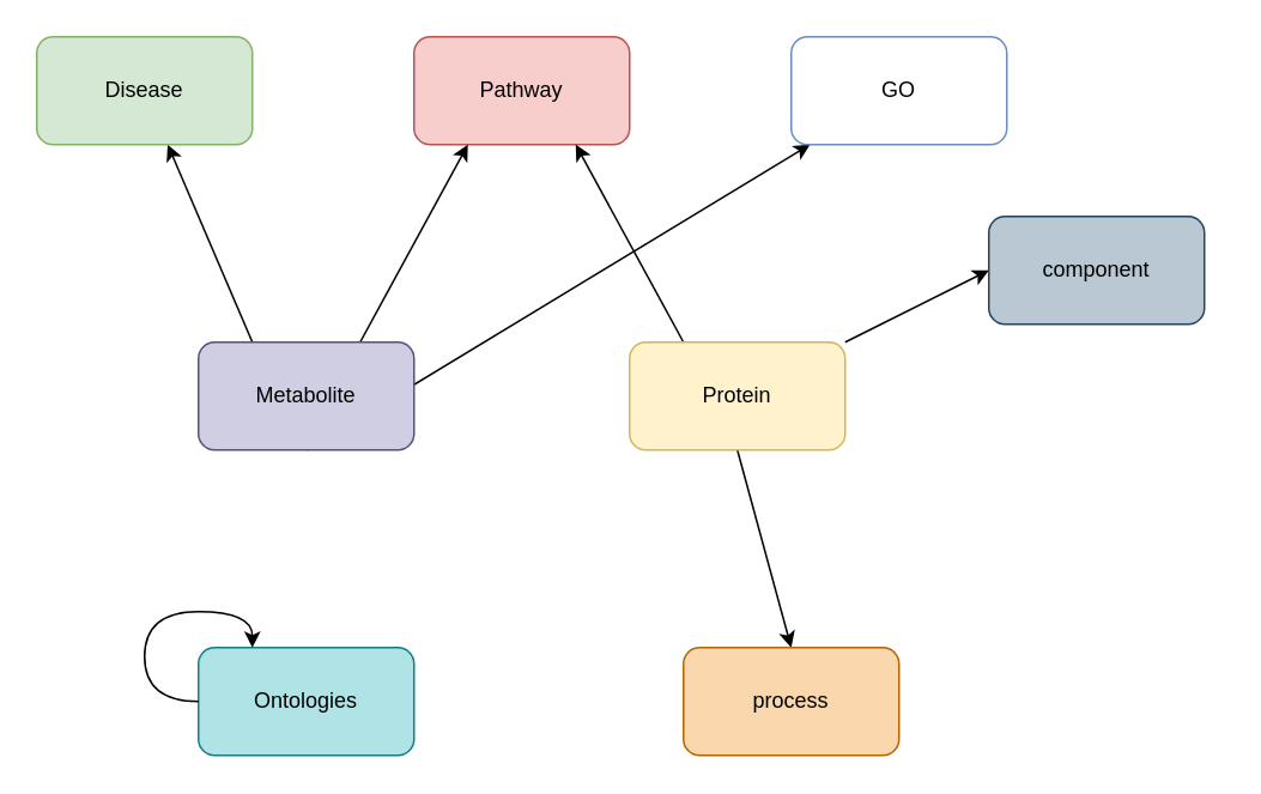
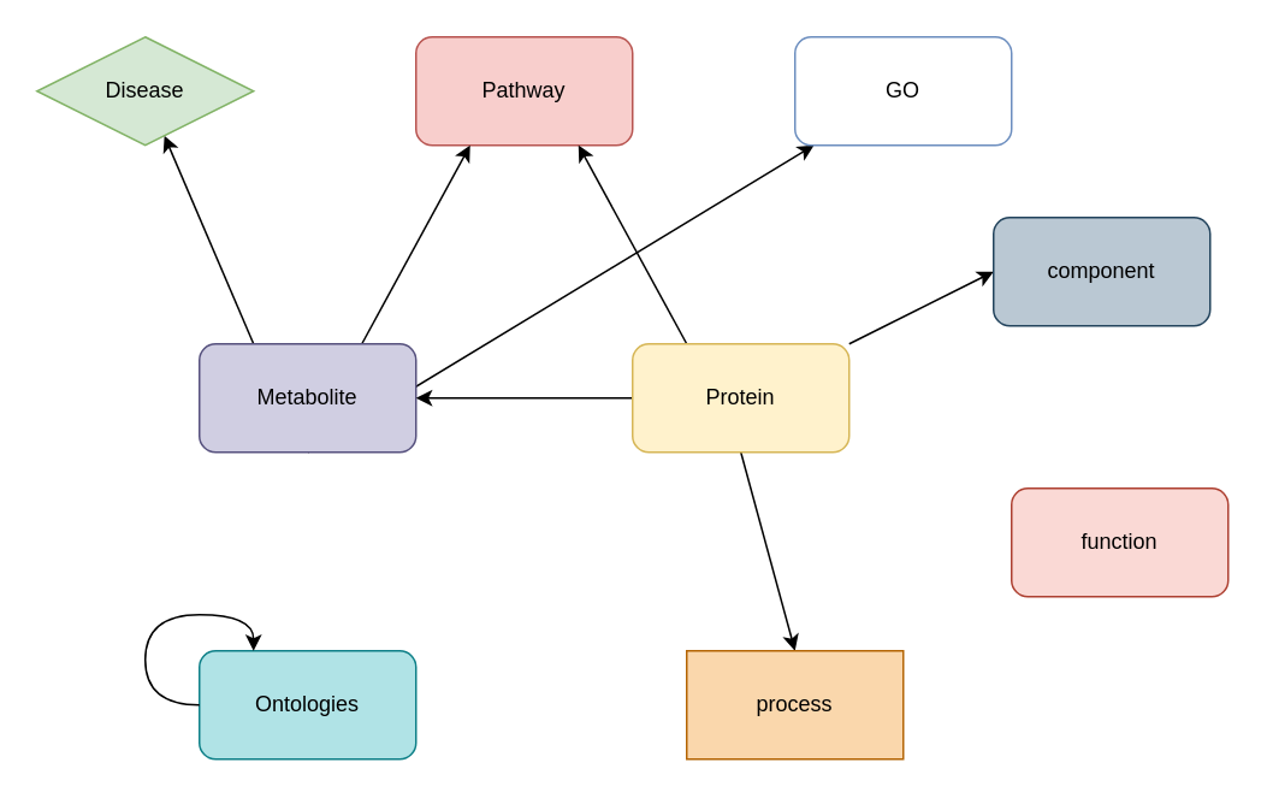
  <mxCell id="0" />
  <mxCell id="1" parent="0" />
  <mxCell id="2" value="Pathway" style="rounded=1;whiteSpace=wrap;html=1;fillColor=#f8cecc;strokeColor=#b85450;" vertex="1" parent="1"><mxGeometry x="230" y="20" width="120" height="60" as="geometry" /></mxCell>
  <mxCell id="3" style="rounded=0;orthogonalLoop=1;jettySize=auto;html=1;exitX=0.25;exitY=0;exitDx=0;exitDy=0;" edge="1" parent="1" source="6" target="12"><mxGeometry relative="1" as="geometry" /></mxCell>
  <mxCell id="4" style="edgeStyle=none;rounded=0;orthogonalLoop=1;jettySize=auto;html=1;exitX=0.75;exitY=0;exitDx=0;exitDy=0;entryX=0.25;entryY=1;entryDx=0;entryDy=0;" edge="1" parent="1" source="6" target="2"><mxGeometry relative="1" as="geometry" /></mxCell>
  <mxCell id="5" style="edgeStyle=none;rounded=0;orthogonalLoop=1;jettySize=auto;html=1;exitX=0.5;exitY=1;exitDx=0;exitDy=0;" edge="1" parent="1" source="6" target="14"><mxGeometry relative="1" as="geometry" /></mxCell>
  <mxCell id="6" value="Metabolite" style="rounded=1;whiteSpace=wrap;html=1;fillColor=#d0cee2;strokeColor=#56517e;" vertex="1" parent="1"><mxGeometry x="110" y="190" width="120" height="60" as="geometry" /></mxCell>
  <mxCell id="7" style="edgeStyle=none;rounded=0;orthogonalLoop=1;jettySize=auto;html=1;exitX=0.25;exitY=0;exitDx=0;exitDy=0;entryX=0.75;entryY=1;entryDx=0;entryDy=0;" edge="1" parent="1" source="11" target="2"><mxGeometry relative="1" as="geometry" /></mxCell>
+ <mxCell id="8" style="edgeStyle=none;rounded=0;orthogonalLoop=1;jettySize=auto;html=1;exitX=0;exitY=0.5;exitDx=0;exitDy=0;entryX=1;entryY=0.5;entryDx=0;entryDy=0;" edge="1" parent="1" source="11" target="6"><mxGeometry relative="1" as="geometry" /></mxCell>
  <mxCell id="9" style="edgeStyle=none;rounded=0;orthogonalLoop=1;jettySize=auto;html=1;exitX=1;exitY=0;exitDx=0;exitDy=0;entryX=0;entryY=0.5;entryDx=0;entryDy=0;" edge="1" parent="1" source="11" target="17"><mxGeometry relative="1" as="geometry" /></mxCell>
  <mxCell id="10" style="edgeStyle=none;rounded=0;orthogonalLoop=1;jettySize=auto;html=1;exitX=0.5;exitY=1;exitDx=0;exitDy=0;entryX=0.5;entryY=0;entryDx=0;entryDy=0;" edge="1" parent="1" source="11" target="15"><mxGeometry relative="1" as="geometry" /></mxCell>
  <mxCell id="11" value="Protein" style="rounded=1;whiteSpace=wrap;html=1;fillColor=#fff2cc;strokeColor=#d6b656;" vertex="1" parent="1"><mxGeometry x="350" y="190" width="120" height="60" as="geometry" /></mxCell>
- <mxCell id="12" value="Disease" style="rounded=1;whiteSpace=wrap;html=1;fillColor=#d5e8d4;strokeColor=#82b366;" vertex="1" parent="1"><mxGeometry x="20" y="20" width="120" height="60" as="geometry" /></mxCell>
+ <mxCell id="12" value="Disease" style="rhombus;whiteSpace=wrap;html=1;fillColor=#d5e8d4;strokeColor=#82b366;" vertex="1" parent="1"><mxGeometry x="20" y="20" width="120" height="60" as="geometry" /></mxCell>
  <mxCell id="13" value="Ontologies" style="rounded=1;whiteSpace=wrap;html=1;fillColor=#b0e3e6;strokeColor=#0e8088;" vertex="1" parent="1"><mxGeometry x="110" y="360" width="120" height="60" as="geometry" /></mxCell>
  <mxCell id="14" value="GO" style="rounded=1;whiteSpace=wrap;html=1;fillColor=#ffffff;strokeColor=#6c8ebf;" vertex="1" parent="1"><mxGeometry x="440" y="20" width="120" height="60" as="geometry" /></mxCell>
- <mxCell id="15" value="process" style="rounded=1;whiteSpace=wrap;html=1;fillColor=#fad7ac;strokeColor=#b46504;" vertex="1" parent="1"><mxGeometry x="380" y="360" width="120" height="60" as="geometry" /></mxCell>
+ <mxCell id="15" value="process" style="whiteSpace=wrap;html=1;fillColor=#fad7ac;strokeColor=#b46504;rounded=0;" vertex="1" parent="1"><mxGeometry x="380" y="360" width="120" height="60" as="geometry" /></mxCell>
+ <mxCell id="16" value="function" style="rounded=1;whiteSpace=wrap;html=1;fillColor=#fad9d5;strokeColor=#ae4132;" vertex="1" parent="1"><mxGeometry x="560" y="270" width="120" height="60" as="geometry" /></mxCell>
  <mxCell id="17" value="component" style="rounded=1;whiteSpace=wrap;html=1;fillColor=#bac8d3;strokeColor=#23445d;" vertex="1" parent="1"><mxGeometry x="550" y="120" width="120" height="60" as="geometry" /></mxCell>
  <mxCell id="18" style="edgeStyle=orthogonalEdgeStyle;rounded=0;orthogonalLoop=1;jettySize=auto;html=1;exitX=0;exitY=0.5;exitDx=0;exitDy=0;entryX=0.25;entryY=0;entryDx=0;entryDy=0;curved=1;" edge="1" parent="1" source="13" target="13"><mxGeometry relative="1" as="geometry"><Array as="points"><mxPoint x="80" y="390" /><mxPoint x="80" y="340" /><mxPoint x="140" y="340" /></Array></mxGeometry></mxCell>
